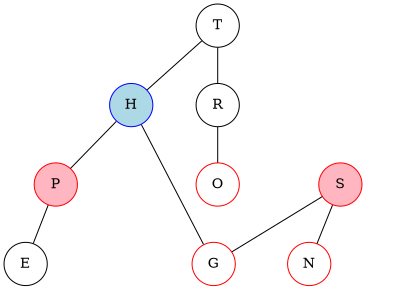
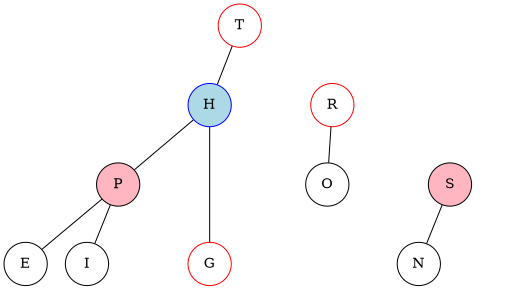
  graph {
    rankdir=TB
    splines=false
    node [fixedsize=true shape=circle]
-   T [width=0.6]
+   T [width=0.6 color=red]
    H [color=blue fillcolor=lightblue style=filled width=0.6]
-   R [width=0.6]
-   P [color=red fillcolor=lightpink style=filled width=0.6]
-   S [color=red fillcolor=lightpink style=filled width=0.6]
-   O [width=0.6 color=red]
+   R [width=0.6 color=red]
+   P [color=black fillcolor=lightpink style=filled width=0.6]
+   S [color=black fillcolor=lightpink style=filled width=0.6]
+   O [width=0.6]
    E [width=0.6]
-   N [width=0.6 color=red]
+   I [width=0.6]
+   N [width=0.6]
    G [color=red width=0.6]
    d1 [style=invis width=0.6]
    d2 [style=invis width=0.6]
    d3 [style=invis width=0.6]
    d4 [style=invis width=0.6]
    d5 [style=invis width=0.6]
    subgraph sub_1 {
      rank=same
      T
    }
    subgraph sub_2 {
      rank=same
      H
      R
    }
    subgraph sub_3 {
      rank=same
      P
      S
      O
    }
    subgraph sub_4 {
      rank=same
      E
+     I
      N
      G
    }
    T -- H
-   T -- R
    T -- d1 [style=invis]
    H -- P
    H -- G
    H -- d2 [style=invis]
    R -- O
    R -- d3 [style=invis]
    P -- E
+   P -- I
    P -- d4 [style=invis]
    S -- N
-   S -- G
    S -- d5 [style=invis]
  }
